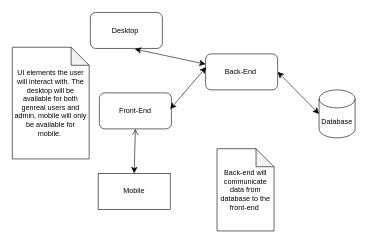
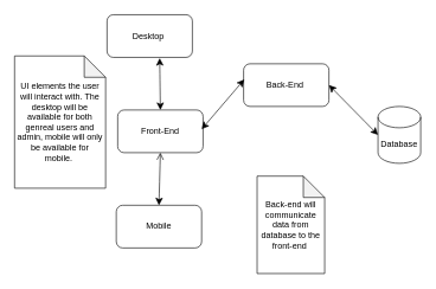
  <mxCell id="0" />
  <mxCell id="1" parent="0" />
  <mxCell id="2" value="Front-End" style="rounded=1;whiteSpace=wrap;html=1;" vertex="1" parent="1"><mxGeometry x="165" y="154" width="120" height="60" as="geometry" /></mxCell>
  <mxCell id="3" value="Back-End&amp;nbsp;" style="rounded=1;whiteSpace=wrap;html=1;" vertex="1" parent="1"><mxGeometry x="342" y="89" width="120" height="60" as="geometry" /></mxCell>
  <mxCell id="4" value="Database" style="shape=cylinder3;whiteSpace=wrap;html=1;boundedLbl=1;backgroundOutline=1;size=15;" vertex="1" parent="1"><mxGeometry x="531" y="149" width="60" height="80" as="geometry" /></mxCell>
  <mxCell id="5" value="Desktop&amp;nbsp;" style="rounded=1;whiteSpace=wrap;html=1;" vertex="1" parent="1"><mxGeometry x="150" y="20" width="120" height="60" as="geometry" /></mxCell>
- <mxCell id="6" value="Mobile" style="whiteSpace=wrap;html=1;rounded=0;" vertex="1" parent="1"><mxGeometry x="163" y="288" width="120" height="60" as="geometry" /></mxCell>
+ <mxCell id="6" value="Mobile" style="rounded=1;whiteSpace=wrap;html=1;" vertex="1" parent="1"><mxGeometry x="163" y="288" width="120" height="60" as="geometry" /></mxCell>
  <mxCell id="7" value="" style="endArrow=classic;startArrow=classic;html=1;rounded=0;fontSize=12;startSize=8;endSize=8;curved=1;entryX=0.008;entryY=0.367;entryDx=0;entryDy=0;entryPerimeter=0;" edge="1" parent="1" target="3"><mxGeometry width="50" height="50" relative="1" as="geometry"><mxPoint x="283" y="181" as="sourcePoint" /><mxPoint x="324" y="236" as="targetPoint" /></mxGeometry></mxCell>
  <mxCell id="8" value="" style="endArrow=classic;startArrow=classic;html=1;rounded=0;fontSize=12;startSize=8;endSize=8;curved=1;entryX=0;entryY=0.5;entryDx=0;entryDy=0;entryPerimeter=0;exitX=1;exitY=0.5;exitDx=0;exitDy=0;" edge="1" parent="1" source="3" target="4"><mxGeometry width="50" height="50" relative="1" as="geometry"><mxPoint x="274" y="286" as="sourcePoint" /><mxPoint x="324" y="236" as="targetPoint" /></mxGeometry></mxCell>
- <mxCell id="9" value="" style="endArrow=classic;startArrow=classic;html=1;rounded=0;fontSize=12;startSize=8;endSize=8;curved=1;exitX=0.617;exitY=1.017;exitDx=0;exitDy=0;exitPerimeter=0;" edge="1" parent="1" source="5" target="3"><mxGeometry width="50" height="50" relative="1" as="geometry"><mxPoint x="274" y="286" as="sourcePoint" /><mxPoint x="165" y="169" as="targetPoint" /></mxGeometry></mxCell>
+ <mxCell id="9" value="" style="endArrow=classic;startArrow=classic;html=1;rounded=0;fontSize=12;startSize=8;endSize=8;curved=1;exitX=0.617;exitY=1.017;exitDx=0;exitDy=0;exitPerimeter=0;entryX=0.5;entryY=0;entryDx=0;entryDy=0;" edge="1" parent="1" source="5" target="2"><mxGeometry width="50" height="50" relative="1" as="geometry"><mxPoint x="274" y="286" as="sourcePoint" /><mxPoint x="165" y="169" as="targetPoint" /></mxGeometry></mxCell>
  <mxCell id="10" value="" style="endArrow=open;startArrow=classic;html=1;rounded=0;fontSize=12;startSize=8;endSize=8;curved=1;exitX=0.5;exitY=0;exitDx=0;exitDy=0;entryX=0.5;entryY=1;entryDx=0;entryDy=0;" edge="1" parent="1" source="6" target="2"><mxGeometry width="50" height="50" relative="1" as="geometry"><mxPoint x="274" y="286" as="sourcePoint" /><mxPoint x="164" y="186" as="targetPoint" /></mxGeometry></mxCell>
  <mxCell id="11" value="UI elements the user will interact with. The desktop will be available for both genreal users and admin, mobile will only be available for mobile.&amp;nbsp;" style="shape=note;whiteSpace=wrap;html=1;backgroundOutline=1;darkOpacity=0.05;" vertex="1" parent="1"><mxGeometry x="20" y="78" width="128" height="186" as="geometry" /></mxCell>
  <mxCell id="12" style="edgeStyle=none;curved=1;rounded=0;orthogonalLoop=1;jettySize=auto;html=1;exitX=1;exitY=0.75;exitDx=0;exitDy=0;fontSize=12;startSize=8;endSize=8;" edge="1" parent="1" source="5" target="5"><mxGeometry relative="1" as="geometry" /></mxCell>
  <mxCell id="13" value="Back-end will communicate data from database to the front-end&amp;nbsp;" style="shape=note;whiteSpace=wrap;html=1;backgroundOutline=1;darkOpacity=0.05;" vertex="1" parent="1"><mxGeometry x="361" y="247" width="95" height="137" as="geometry" /></mxCell>
